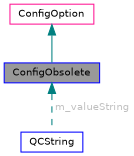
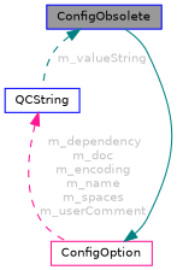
  digraph {
    node [color=blue fillcolor=white fontname=Helvetica fontsize=10 shape=box style=filled]
    edge [color=teal dir=back fontcolor=grey fontname=Helvetica fontsize=10 labelfontname=Helvetica labelfontsize=10 style=dashed]
    n1 [fillcolor=grey60 fontcolor=black height=0.2 label=ConfigObsolete width=0.4]
    n2 [height=0.2 label=QCString width=0.4]
    n3 [color=deeppink height=0.2 label=ConfigOption width=0.4]
    n1 -> n2 [label=" m_valueString"]
+   n2 -> n3 [color=deeppink label=" m_dependency\nm_doc\nm_encoding\nm_name\nm_spaces\nm_userComment"]
    n3 -> n1 [style=solid fontcolor=""]
  }
